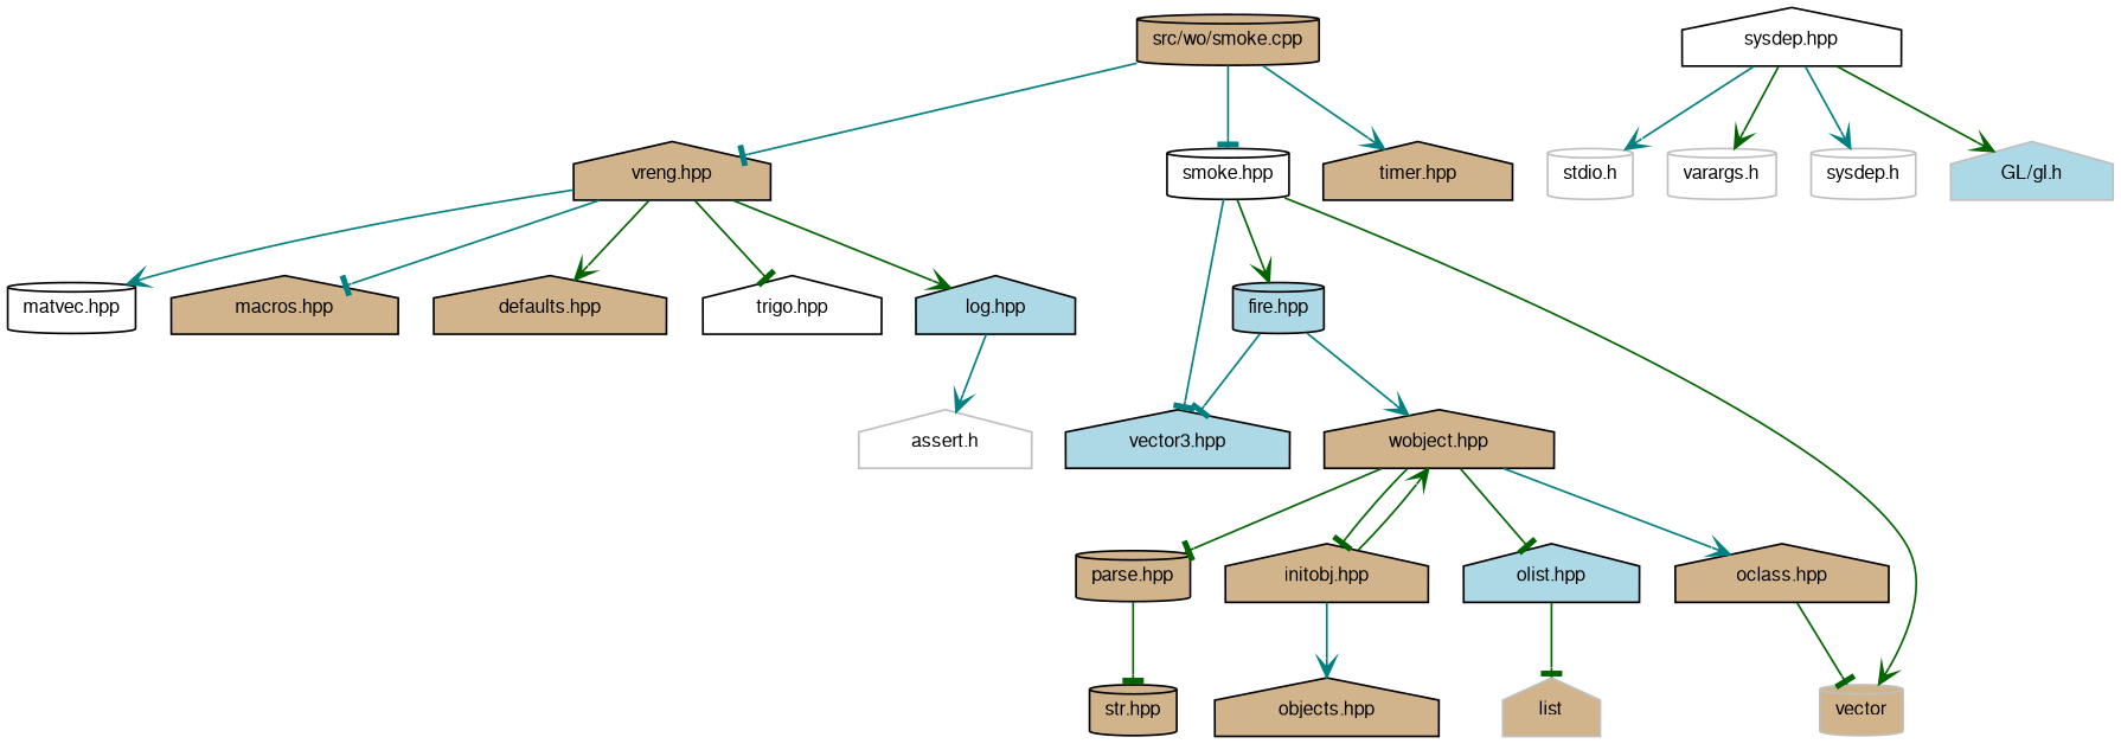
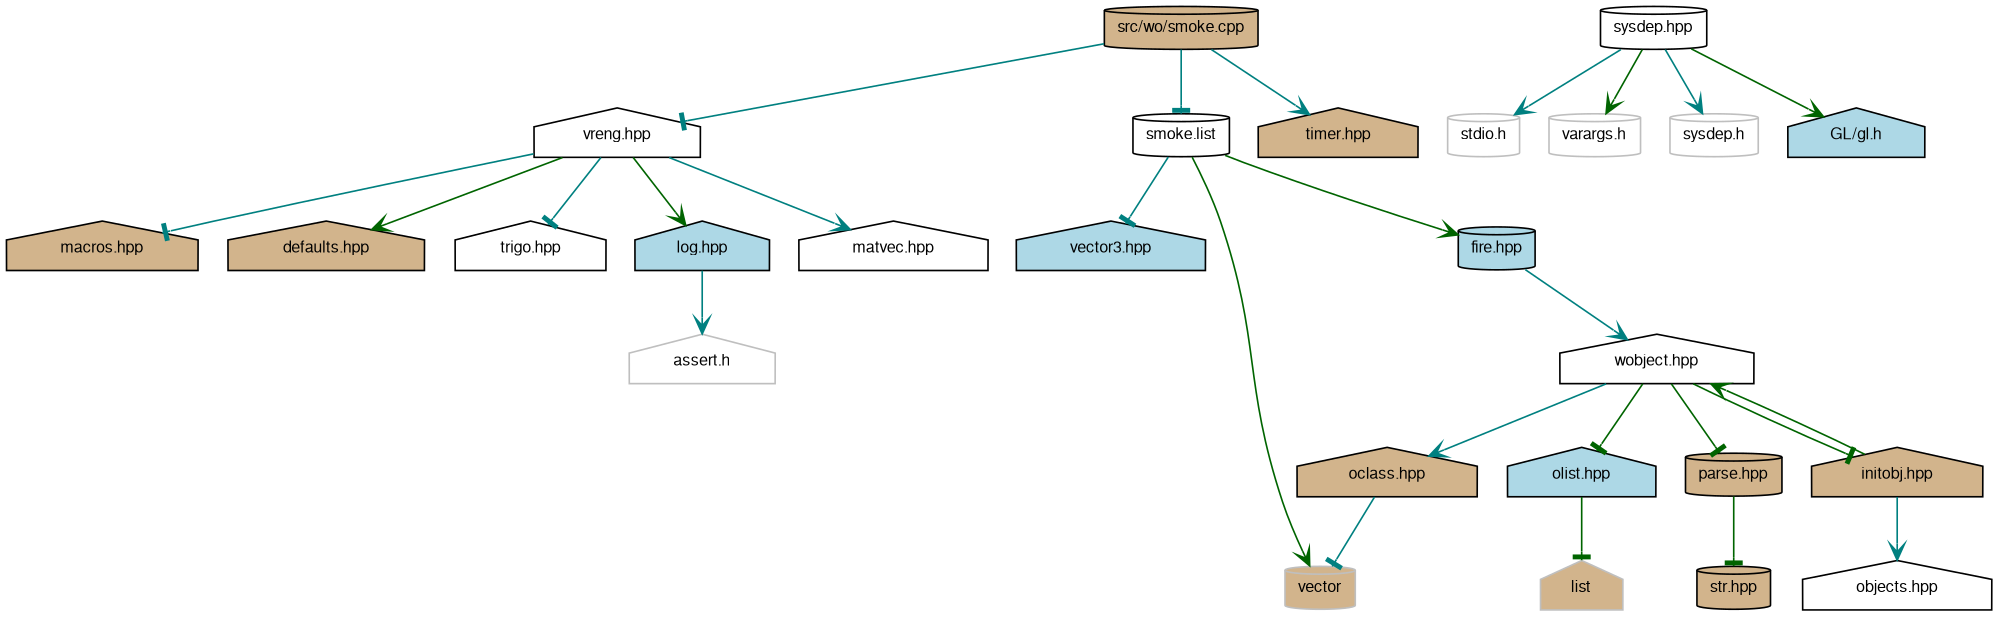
  digraph {
    node [color=black fillcolor=white fontname=FreeSans fontsize=10 shape=house style=filled]
    edge [arrowhead=vee color=darkgreen fontname=FreeSans fontsize=10 labelfontname=FreeSans labelfontsize=10 style=solid]
    n1 [fillcolor=tan fontcolor=black height=0.2 label="src/wo/smoke.cpp" shape=cylinder width=0.4]
-   n2 [fillcolor=tan height=0.2 label="vreng.hpp" width=0.4]
-   n3 [height=0.2 label="smoke.hpp" shape=cylinder width=0.4]
+   n2 [height=0.2 label="vreng.hpp" width=0.4]
+   n3 [height=0.2 label="smoke.list" shape=cylinder width=0.4]
    n4 [fillcolor=tan height=0.2 label="timer.hpp" width=0.4]
    n5 [fillcolor=tan height=0.2 label="macros.hpp" width=0.4]
    n6 [fillcolor=tan height=0.2 label="defaults.hpp" width=0.4]
    n7 [height=0.2 label="trigo.hpp" width=0.4]
    n8 [fillcolor=lightblue height=0.2 label="log.hpp" width=0.4]
-   n9 [height=0.2 label="matvec.hpp" shape=cylinder width=0.4]
+   n9 [height=0.2 label="matvec.hpp" width=0.4]
    n10 [fillcolor=lightblue height=0.2 label="vector3.hpp" width=0.4]
    n11 [color=grey75 fillcolor=tan height=0.2 label=vector shape=cylinder width=0.4]
    n12 [fillcolor=lightblue height=0.2 label="fire.hpp" shape=cylinder width=0.4]
-   n13 [height=0.2 label="sysdep.hpp" width=0.4]
+   n13 [height=0.2 label="sysdep.hpp" shape=cylinder width=0.4]
    n14 [color=grey75 height=0.2 label="stdio.h" shape=cylinder width=0.4]
    n15 [color=grey75 height=0.2 label="varargs.h" shape=cylinder width=0.4]
    n16 [color=grey75 height=0.2 label="sysdep.h" shape=cylinder width=0.4]
-   n17 [color=grey75 fillcolor=lightblue height=0.2 label="GL/gl.h" width=0.4]
+   n17 [fillcolor=lightblue height=0.2 label="GL/gl.h" width=0.4]
    n18 [color=grey75 height=0.2 label="assert.h" width=0.4]
-   n19 [fillcolor=tan height=0.2 label="wobject.hpp" width=0.4]
+   n19 [height=0.2 label="wobject.hpp" width=0.4]
    n20 [fillcolor=tan height=0.2 label="oclass.hpp" width=0.4]
    n21 [fillcolor=lightblue height=0.2 label="olist.hpp" width=0.4]
    n22 [fillcolor=tan height=0.2 label="parse.hpp" shape=cylinder width=0.4]
    n23 [fillcolor=tan height=0.2 label="initobj.hpp" width=0.4]
    n24 [color=grey75 fillcolor=tan height=0.2 label=list width=0.4]
    n25 [fillcolor=tan height=0.2 label="str.hpp" shape=cylinder width=0.4]
-   n26 [fillcolor=tan height=0.2 label="objects.hpp" width=0.4]
+   n26 [height=0.2 label="objects.hpp" width=0.4]
    n1 -> n2 [arrowhead=tee color=teal]
    n1 -> n3 [arrowhead=tee color=teal]
    n1 -> n4 [color=teal]
    n2 -> n5 [arrowhead=tee color=teal]
    n2 -> n6
-   n2 -> n7 [arrowhead=tee]
+   n2 -> n7 [arrowhead=tee color=teal]
    n2 -> n8
    n2 -> n9 [color=teal]
    n3 -> n10 [arrowhead=tee color=teal]
    n3 -> n11
    n3 -> n12
    n8 -> n18 [color=teal]
-   n12 -> n10 [arrowhead=tee color=teal]
    n12 -> n19 [color=teal]
    n13 -> n14 [color=teal]
    n13 -> n15
    n13 -> n16 [color=teal]
    n13 -> n17
    n19 -> n20 [color=teal]
    n19 -> n21 [arrowhead=tee]
    n19 -> n22 [arrowhead=tee]
    n19 -> n23 [arrowhead=tee]
-   n20 -> n11 [arrowhead=tee]
+   n20 -> n11 [arrowhead=tee color=teal]
    n21 -> n24 [arrowhead=tee]
    n22 -> n25 [arrowhead=tee]
    n23 -> n19
    n23 -> n26 [color=teal]
  }
